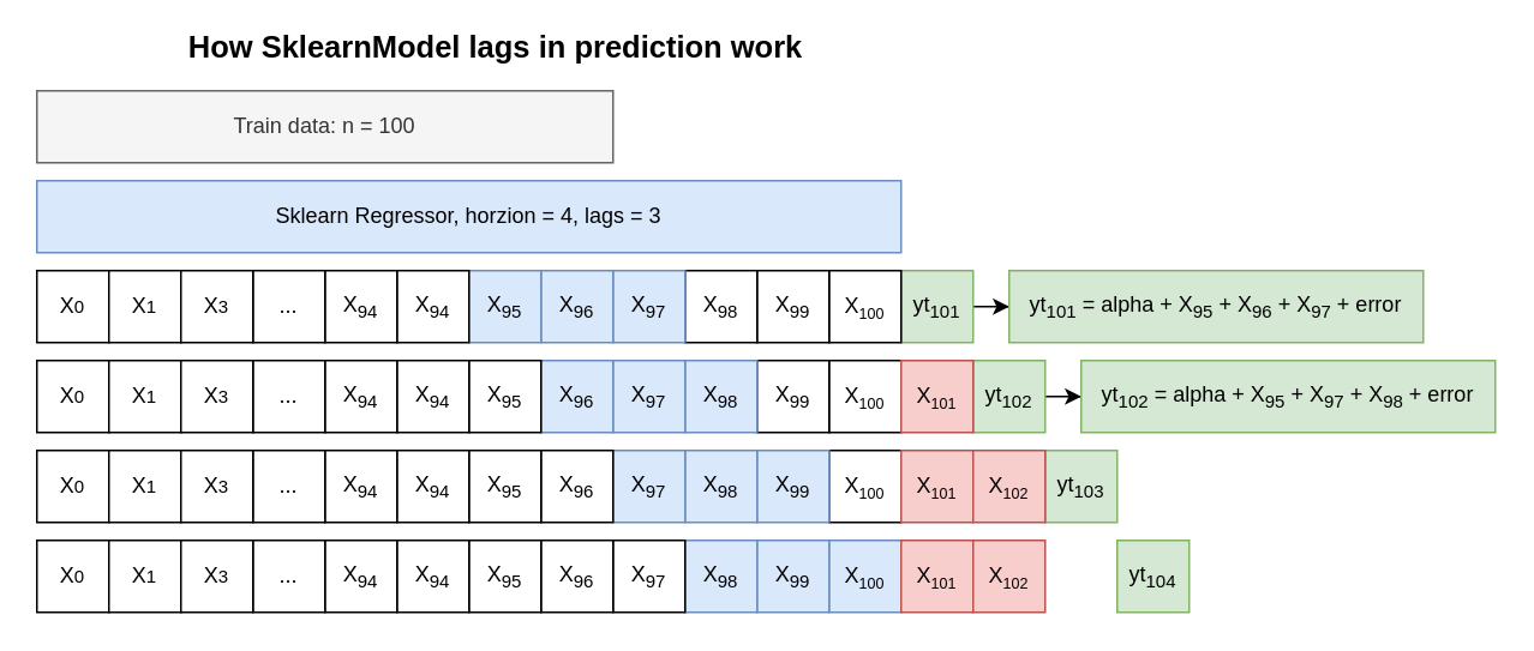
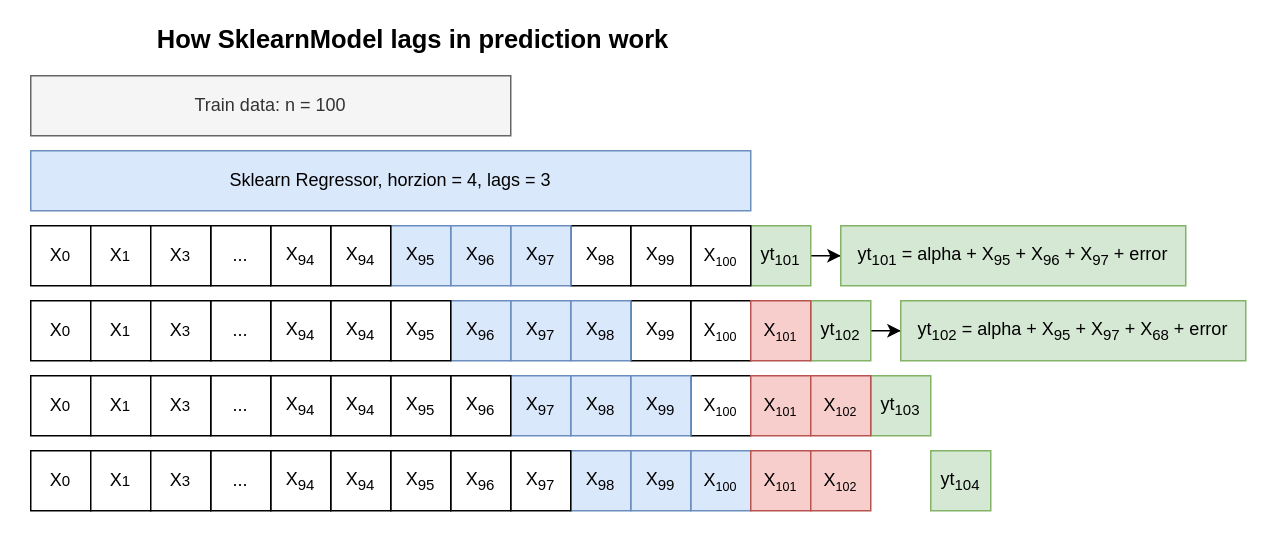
  <mxCell id="0" />
  <mxCell id="1" parent="0" />
  <mxCell id="2" value="&lt;span&gt;Train data: n = 100&lt;/span&gt;" style="rounded=0;whiteSpace=wrap;html=1;fillColor=#f5f5f5;strokeColor=#666666;fontColor=#333333;" vertex="1" parent="1"><mxGeometry x="20" y="50" width="320" height="40" as="geometry" /></mxCell>
  <mxCell id="3" value="&lt;h1 style=&quot;font-size: 17px&quot;&gt;How SklearnModel lags in prediction work&lt;/h1&gt;" style="text;html=1;strokeColor=none;fillColor=none;spacing=5;spacingTop=-20;whiteSpace=wrap;overflow=hidden;rounded=0;fontSize=17;textDirection=ltr;align=center;verticalAlign=middle;" vertex="1" parent="1"><mxGeometry x="30" y="20" width="490" height="24" as="geometry" /></mxCell>
  <mxCell id="4" value="&lt;span&gt;Sklearn Regressor, horzion = 4, lags = 3&lt;/span&gt;" style="rounded=0;whiteSpace=wrap;html=1;fillColor=#dae8fc;strokeColor=#6c8ebf;" vertex="1" parent="1"><mxGeometry x="20" y="100" width="480" height="40" as="geometry" /></mxCell>
  <mxCell id="5" value="" style="edgeStyle=orthogonalEdgeStyle;rounded=0;orthogonalLoop=1;jettySize=auto;html=1;fontSize=17;" edge="1" parent="1" source="6" target="7"><mxGeometry relative="1" as="geometry" /></mxCell>
  <mxCell id="6" value="yt&lt;sub&gt;101&lt;/sub&gt;" style="rounded=0;whiteSpace=wrap;html=1;fillColor=#d5e8d4;strokeColor=#82b366;" vertex="1" parent="1"><mxGeometry x="500" y="150" width="40" height="40" as="geometry" /></mxCell>
  <mxCell id="7" value="yt&lt;sub&gt;101&lt;/sub&gt; = alpha + X&lt;sub&gt;95&lt;/sub&gt; + X&lt;sub&gt;96&lt;/sub&gt; + X&lt;sub&gt;97&lt;/sub&gt; + error" style="rounded=0;whiteSpace=wrap;html=1;fillColor=#d5e8d4;strokeColor=#82b366;" vertex="1" parent="1"><mxGeometry x="560" y="150" width="230" height="40" as="geometry" /></mxCell>
  <mxCell id="8" value="X&lt;span style=&quot;font-size: 10px&quot;&gt;&lt;sub&gt;100&lt;/sub&gt;&lt;/span&gt;" style="rounded=0;whiteSpace=wrap;html=1;" vertex="1" parent="1"><mxGeometry x="460" y="150" width="40" height="40" as="geometry" /></mxCell>
  <mxCell id="9" value="X&lt;sub&gt;99&lt;/sub&gt;" style="rounded=0;whiteSpace=wrap;html=1;" vertex="1" parent="1"><mxGeometry x="420" y="150" width="40" height="40" as="geometry" /></mxCell>
  <mxCell id="10" value="X&lt;sub&gt;98&lt;/sub&gt;" style="rounded=0;whiteSpace=wrap;html=1;" vertex="1" parent="1"><mxGeometry x="380" y="150" width="40" height="40" as="geometry" /></mxCell>
  <mxCell id="11" value="X&lt;sub&gt;97&lt;/sub&gt;" style="rounded=0;whiteSpace=wrap;html=1;fillColor=#dae8fc;strokeColor=#6c8ebf;" vertex="1" parent="1"><mxGeometry x="340" y="150" width="40" height="40" as="geometry" /></mxCell>
  <mxCell id="12" value="X&lt;sub&gt;96&lt;/sub&gt;" style="rounded=0;whiteSpace=wrap;html=1;fillColor=#dae8fc;strokeColor=#6c8ebf;" vertex="1" parent="1"><mxGeometry x="300" y="150" width="40" height="40" as="geometry" /></mxCell>
  <mxCell id="13" value="X&lt;sub&gt;95&lt;/sub&gt;" style="rounded=0;whiteSpace=wrap;html=1;fillColor=#dae8fc;strokeColor=#6c8ebf;" vertex="1" parent="1"><mxGeometry x="260" y="150" width="40" height="40" as="geometry" /></mxCell>
  <mxCell id="14" value="X&lt;sub&gt;94&lt;/sub&gt;" style="rounded=0;whiteSpace=wrap;html=1;" vertex="1" parent="1"><mxGeometry x="220" y="150" width="40" height="40" as="geometry" /></mxCell>
  <mxCell id="15" value="X&lt;sub&gt;94&lt;/sub&gt;" style="rounded=0;whiteSpace=wrap;html=1;" vertex="1" parent="1"><mxGeometry x="180" y="150" width="40" height="40" as="geometry" /></mxCell>
  <mxCell id="16" value="..." style="rounded=0;whiteSpace=wrap;html=1;" vertex="1" parent="1"><mxGeometry x="140" y="150" width="40" height="40" as="geometry" /></mxCell>
  <mxCell id="17" value="X&lt;span style=&quot;font-size: 10px&quot;&gt;0&lt;/span&gt;" style="rounded=0;whiteSpace=wrap;html=1;" vertex="1" parent="1"><mxGeometry x="20" y="150" width="40" height="40" as="geometry" /></mxCell>
  <mxCell id="18" value="X&lt;span style=&quot;font-size: 10px&quot;&gt;1&lt;/span&gt;" style="rounded=0;whiteSpace=wrap;html=1;" vertex="1" parent="1"><mxGeometry x="60" y="150" width="40" height="40" as="geometry" /></mxCell>
  <mxCell id="19" value="X&lt;span style=&quot;font-size: 10px&quot;&gt;3&lt;/span&gt;" style="rounded=0;whiteSpace=wrap;html=1;" vertex="1" parent="1"><mxGeometry x="100" y="150" width="40" height="40" as="geometry" /></mxCell>
  <mxCell id="20" value="" style="edgeStyle=orthogonalEdgeStyle;rounded=0;orthogonalLoop=1;jettySize=auto;html=1;fontSize=17;" edge="1" parent="1" source="21" target="65"><mxGeometry relative="1" as="geometry" /></mxCell>
  <mxCell id="21" value="yt&lt;sub&gt;102&lt;/sub&gt;" style="rounded=0;whiteSpace=wrap;html=1;fillColor=#d5e8d4;strokeColor=#82b366;" vertex="1" parent="1"><mxGeometry x="540" y="200" width="40" height="40" as="geometry" /></mxCell>
  <mxCell id="22" value="X&lt;span style=&quot;font-size: 10px&quot;&gt;&lt;sub&gt;100&lt;/sub&gt;&lt;/span&gt;" style="rounded=0;whiteSpace=wrap;html=1;" vertex="1" parent="1"><mxGeometry x="460" y="200" width="40" height="40" as="geometry" /></mxCell>
  <mxCell id="23" value="X&lt;sub&gt;99&lt;/sub&gt;" style="rounded=0;whiteSpace=wrap;html=1;" vertex="1" parent="1"><mxGeometry x="420" y="200" width="40" height="40" as="geometry" /></mxCell>
  <mxCell id="24" value="X&lt;sub&gt;98&lt;/sub&gt;" style="rounded=0;whiteSpace=wrap;html=1;fillColor=#dae8fc;strokeColor=#6c8ebf;" vertex="1" parent="1"><mxGeometry x="380" y="200" width="40" height="40" as="geometry" /></mxCell>
  <mxCell id="25" value="X&lt;sub&gt;97&lt;/sub&gt;" style="rounded=0;whiteSpace=wrap;html=1;fillColor=#dae8fc;strokeColor=#6c8ebf;" vertex="1" parent="1"><mxGeometry x="340" y="200" width="40" height="40" as="geometry" /></mxCell>
  <mxCell id="26" value="X&lt;sub&gt;96&lt;/sub&gt;" style="rounded=0;whiteSpace=wrap;html=1;fillColor=#dae8fc;strokeColor=#6c8ebf;" vertex="1" parent="1"><mxGeometry x="300" y="200" width="40" height="40" as="geometry" /></mxCell>
  <mxCell id="27" value="X&lt;sub&gt;95&lt;/sub&gt;" style="rounded=0;whiteSpace=wrap;html=1;" vertex="1" parent="1"><mxGeometry x="260" y="200" width="40" height="40" as="geometry" /></mxCell>
  <mxCell id="28" value="X&lt;sub&gt;94&lt;/sub&gt;" style="rounded=0;whiteSpace=wrap;html=1;" vertex="1" parent="1"><mxGeometry x="220" y="200" width="40" height="40" as="geometry" /></mxCell>
  <mxCell id="29" value="X&lt;sub&gt;94&lt;/sub&gt;" style="rounded=0;whiteSpace=wrap;html=1;" vertex="1" parent="1"><mxGeometry x="180" y="200" width="40" height="40" as="geometry" /></mxCell>
  <mxCell id="30" value="..." style="rounded=0;whiteSpace=wrap;html=1;" vertex="1" parent="1"><mxGeometry x="140" y="200" width="40" height="40" as="geometry" /></mxCell>
  <mxCell id="31" value="X&lt;span style=&quot;font-size: 10px&quot;&gt;0&lt;/span&gt;" style="rounded=0;whiteSpace=wrap;html=1;" vertex="1" parent="1"><mxGeometry x="20" y="200" width="40" height="40" as="geometry" /></mxCell>
  <mxCell id="32" value="X&lt;span style=&quot;font-size: 10px&quot;&gt;1&lt;/span&gt;" style="rounded=0;whiteSpace=wrap;html=1;" vertex="1" parent="1"><mxGeometry x="60" y="200" width="40" height="40" as="geometry" /></mxCell>
  <mxCell id="33" value="X&lt;span style=&quot;font-size: 10px&quot;&gt;3&lt;/span&gt;" style="rounded=0;whiteSpace=wrap;html=1;" vertex="1" parent="1"><mxGeometry x="100" y="200" width="40" height="40" as="geometry" /></mxCell>
  <mxCell id="34" value="X&lt;span style=&quot;font-size: 10px&quot;&gt;&lt;sub&gt;101&lt;/sub&gt;&lt;/span&gt;" style="rounded=0;whiteSpace=wrap;html=1;fillColor=#f8cecc;strokeColor=#b85450;" vertex="1" parent="1"><mxGeometry x="500" y="200" width="40" height="40" as="geometry" /></mxCell>
  <mxCell id="35" value="yt&lt;sub&gt;103&lt;/sub&gt;" style="rounded=0;whiteSpace=wrap;html=1;fillColor=#d5e8d4;strokeColor=#82b366;" vertex="1" parent="1"><mxGeometry x="580" y="250" width="40" height="40" as="geometry" /></mxCell>
  <mxCell id="36" value="X&lt;span style=&quot;font-size: 10px&quot;&gt;&lt;sub&gt;100&lt;/sub&gt;&lt;/span&gt;" style="rounded=0;whiteSpace=wrap;html=1;" vertex="1" parent="1"><mxGeometry x="460" y="250" width="40" height="40" as="geometry" /></mxCell>
  <mxCell id="37" value="X&lt;sub&gt;99&lt;/sub&gt;" style="rounded=0;whiteSpace=wrap;html=1;fillColor=#dae8fc;strokeColor=#6c8ebf;" vertex="1" parent="1"><mxGeometry x="420" y="250" width="40" height="40" as="geometry" /></mxCell>
  <mxCell id="38" value="X&lt;sub&gt;98&lt;/sub&gt;" style="rounded=0;whiteSpace=wrap;html=1;fillColor=#dae8fc;strokeColor=#6c8ebf;" vertex="1" parent="1"><mxGeometry x="380" y="250" width="40" height="40" as="geometry" /></mxCell>
  <mxCell id="39" value="X&lt;sub&gt;97&lt;/sub&gt;" style="rounded=0;whiteSpace=wrap;html=1;fillColor=#dae8fc;strokeColor=#6c8ebf;" vertex="1" parent="1"><mxGeometry x="340" y="250" width="40" height="40" as="geometry" /></mxCell>
  <mxCell id="40" value="X&lt;sub&gt;96&lt;/sub&gt;" style="rounded=0;whiteSpace=wrap;html=1;" vertex="1" parent="1"><mxGeometry x="300" y="250" width="40" height="40" as="geometry" /></mxCell>
  <mxCell id="41" value="X&lt;sub&gt;95&lt;/sub&gt;" style="rounded=0;whiteSpace=wrap;html=1;" vertex="1" parent="1"><mxGeometry x="260" y="250" width="40" height="40" as="geometry" /></mxCell>
  <mxCell id="42" value="X&lt;sub&gt;94&lt;/sub&gt;" style="rounded=0;whiteSpace=wrap;html=1;" vertex="1" parent="1"><mxGeometry x="220" y="250" width="40" height="40" as="geometry" /></mxCell>
  <mxCell id="43" value="X&lt;sub&gt;94&lt;/sub&gt;" style="rounded=0;whiteSpace=wrap;html=1;" vertex="1" parent="1"><mxGeometry x="180" y="250" width="40" height="40" as="geometry" /></mxCell>
  <mxCell id="44" value="..." style="rounded=0;whiteSpace=wrap;html=1;" vertex="1" parent="1"><mxGeometry x="140" y="250" width="40" height="40" as="geometry" /></mxCell>
  <mxCell id="45" value="X&lt;span style=&quot;font-size: 10px&quot;&gt;0&lt;/span&gt;" style="rounded=0;whiteSpace=wrap;html=1;" vertex="1" parent="1"><mxGeometry x="20" y="250" width="40" height="40" as="geometry" /></mxCell>
  <mxCell id="46" value="X&lt;span style=&quot;font-size: 10px&quot;&gt;1&lt;/span&gt;" style="rounded=0;whiteSpace=wrap;html=1;" vertex="1" parent="1"><mxGeometry x="60" y="250" width="40" height="40" as="geometry" /></mxCell>
  <mxCell id="47" value="X&lt;span style=&quot;font-size: 10px&quot;&gt;3&lt;/span&gt;" style="rounded=0;whiteSpace=wrap;html=1;" vertex="1" parent="1"><mxGeometry x="100" y="250" width="40" height="40" as="geometry" /></mxCell>
  <mxCell id="48" value="X&lt;span style=&quot;font-size: 10px&quot;&gt;&lt;sub&gt;101&lt;/sub&gt;&lt;/span&gt;" style="rounded=0;whiteSpace=wrap;html=1;fillColor=#f8cecc;strokeColor=#b85450;" vertex="1" parent="1"><mxGeometry x="500" y="250" width="40" height="40" as="geometry" /></mxCell>
  <mxCell id="49" value="X&lt;span style=&quot;font-size: 10px&quot;&gt;&lt;sub&gt;102&lt;/sub&gt;&lt;/span&gt;" style="rounded=0;whiteSpace=wrap;html=1;fillColor=#f8cecc;strokeColor=#b85450;" vertex="1" parent="1"><mxGeometry x="540" y="250" width="40" height="40" as="geometry" /></mxCell>
  <mxCell id="50" value="yt&lt;sub&gt;104&lt;/sub&gt;" style="rounded=0;whiteSpace=wrap;html=1;fillColor=#d5e8d4;strokeColor=#82b366;" vertex="1" parent="1"><mxGeometry x="620" y="300" width="40" height="40" as="geometry" /></mxCell>
  <mxCell id="51" value="X&lt;span style=&quot;font-size: 10px&quot;&gt;&lt;sub&gt;100&lt;/sub&gt;&lt;/span&gt;" style="rounded=0;whiteSpace=wrap;html=1;fillColor=#dae8fc;strokeColor=#6c8ebf;" vertex="1" parent="1"><mxGeometry x="460" y="300" width="40" height="40" as="geometry" /></mxCell>
  <mxCell id="52" value="X&lt;sub&gt;99&lt;/sub&gt;" style="rounded=0;whiteSpace=wrap;html=1;fillColor=#dae8fc;strokeColor=#6c8ebf;" vertex="1" parent="1"><mxGeometry x="420" y="300" width="40" height="40" as="geometry" /></mxCell>
  <mxCell id="53" value="X&lt;sub&gt;98&lt;/sub&gt;" style="rounded=0;whiteSpace=wrap;html=1;fillColor=#dae8fc;strokeColor=#6c8ebf;" vertex="1" parent="1"><mxGeometry x="380" y="300" width="40" height="40" as="geometry" /></mxCell>
  <mxCell id="54" value="X&lt;sub&gt;97&lt;/sub&gt;" style="rounded=0;whiteSpace=wrap;html=1;" vertex="1" parent="1"><mxGeometry x="340" y="300" width="40" height="40" as="geometry" /></mxCell>
  <mxCell id="55" value="X&lt;sub&gt;96&lt;/sub&gt;" style="rounded=0;whiteSpace=wrap;html=1;" vertex="1" parent="1"><mxGeometry x="300" y="300" width="40" height="40" as="geometry" /></mxCell>
  <mxCell id="56" value="X&lt;sub&gt;95&lt;/sub&gt;" style="rounded=0;whiteSpace=wrap;html=1;" vertex="1" parent="1"><mxGeometry x="260" y="300" width="40" height="40" as="geometry" /></mxCell>
  <mxCell id="57" value="X&lt;sub&gt;94&lt;/sub&gt;" style="rounded=0;whiteSpace=wrap;html=1;" vertex="1" parent="1"><mxGeometry x="220" y="300" width="40" height="40" as="geometry" /></mxCell>
  <mxCell id="58" value="X&lt;sub&gt;94&lt;/sub&gt;" style="rounded=0;whiteSpace=wrap;html=1;" vertex="1" parent="1"><mxGeometry x="180" y="300" width="40" height="40" as="geometry" /></mxCell>
  <mxCell id="59" value="..." style="rounded=0;whiteSpace=wrap;html=1;" vertex="1" parent="1"><mxGeometry x="140" y="300" width="40" height="40" as="geometry" /></mxCell>
  <mxCell id="60" value="X&lt;span style=&quot;font-size: 10px&quot;&gt;0&lt;/span&gt;" style="rounded=0;whiteSpace=wrap;html=1;" vertex="1" parent="1"><mxGeometry x="20" y="300" width="40" height="40" as="geometry" /></mxCell>
  <mxCell id="61" value="X&lt;span style=&quot;font-size: 10px&quot;&gt;1&lt;/span&gt;" style="rounded=0;whiteSpace=wrap;html=1;" vertex="1" parent="1"><mxGeometry x="60" y="300" width="40" height="40" as="geometry" /></mxCell>
  <mxCell id="62" value="X&lt;span style=&quot;font-size: 10px&quot;&gt;3&lt;/span&gt;" style="rounded=0;whiteSpace=wrap;html=1;" vertex="1" parent="1"><mxGeometry x="100" y="300" width="40" height="40" as="geometry" /></mxCell>
  <mxCell id="63" value="X&lt;span style=&quot;font-size: 10px&quot;&gt;&lt;sub&gt;101&lt;/sub&gt;&lt;/span&gt;" style="rounded=0;whiteSpace=wrap;html=1;fillColor=#f8cecc;strokeColor=#b85450;" vertex="1" parent="1"><mxGeometry x="500" y="300" width="40" height="40" as="geometry" /></mxCell>
  <mxCell id="64" value="X&lt;span style=&quot;font-size: 10px&quot;&gt;&lt;sub&gt;102&lt;/sub&gt;&lt;/span&gt;" style="rounded=0;whiteSpace=wrap;html=1;fillColor=#f8cecc;strokeColor=#b85450;" vertex="1" parent="1"><mxGeometry x="540" y="300" width="40" height="40" as="geometry" /></mxCell>
- <mxCell id="65" value="yt&lt;sub&gt;102&lt;/sub&gt;&amp;nbsp;= alpha + X&lt;sub&gt;95&lt;/sub&gt;&amp;nbsp;+ X&lt;sub&gt;97&lt;/sub&gt;&amp;nbsp;+ X&lt;sub&gt;98&lt;/sub&gt;&amp;nbsp;+ error" style="rounded=0;whiteSpace=wrap;html=1;fillColor=#d5e8d4;strokeColor=#82b366;" vertex="1" parent="1"><mxGeometry x="600" y="200" width="230" height="40" as="geometry" /></mxCell>
+ <mxCell id="65" value="yt&lt;sub&gt;102&lt;/sub&gt;&amp;nbsp;= alpha + X&lt;sub&gt;95&lt;/sub&gt;&amp;nbsp;+ X&lt;sub&gt;97&lt;/sub&gt;&amp;nbsp;+ X&lt;sub&gt;68&lt;/sub&gt;&amp;nbsp;+ error" style="rounded=0;whiteSpace=wrap;html=1;fillColor=#d5e8d4;strokeColor=#82b366;" vertex="1" parent="1"><mxGeometry x="600" y="200" width="230" height="40" as="geometry" /></mxCell>
